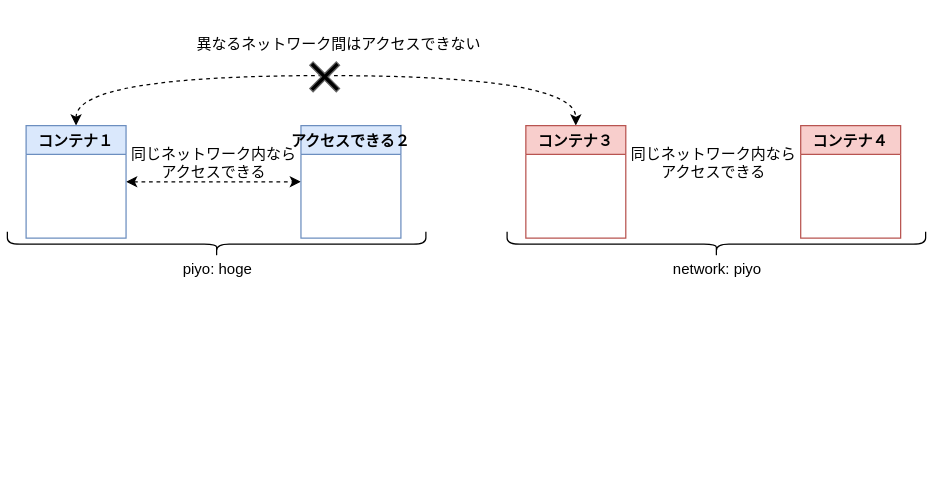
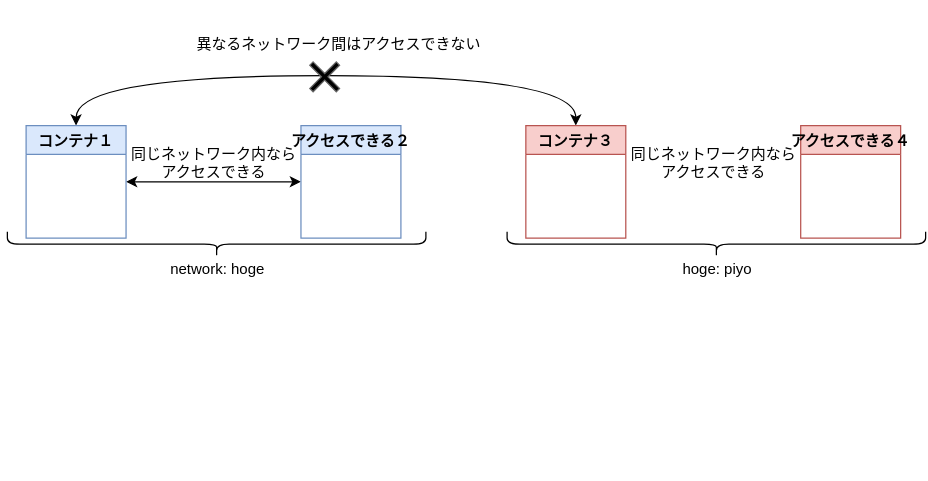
  <mxCell id="0" />
  <mxCell id="1" parent="0" />
  <mxCell id="2" value="" style="shape=curlyBracket;whiteSpace=wrap;html=1;rounded=1;flipH=1;rotation=90;" vertex="1" parent="1"><mxGeometry x="162.5" y="27.5" width="20" height="335" as="geometry" /></mxCell>
- <mxCell id="3" value="piyo: hoge" style="text;html=1;align=center;verticalAlign=middle;resizable=0;points=[];autosize=1;strokeColor=none;fillColor=none;" vertex="1" parent="1"><mxGeometry x="122.5" y="200" width="100" height="30" as="geometry" /></mxCell>
- <mxCell id="4" style="edgeStyle=orthogonalEdgeStyle;rounded=0;orthogonalLoop=1;jettySize=auto;html=1;exitX=1;exitY=0.5;exitDx=0;exitDy=0;entryX=0;entryY=0.5;entryDx=0;entryDy=0;startArrow=classic;startFill=1;dashed=1;" edge="1" parent="1" source="6" target="7"><mxGeometry relative="1" as="geometry" /></mxCell>
- <mxCell id="5" style="edgeStyle=orthogonalEdgeStyle;rounded=0;orthogonalLoop=1;jettySize=auto;html=1;exitX=0.5;exitY=0;exitDx=0;exitDy=0;entryX=0.5;entryY=0;entryDx=0;entryDy=0;startArrow=classic;startFill=1;curved=1;dashed=1;" edge="1" parent="1" source="6" target="11"><mxGeometry relative="1" as="geometry"><Array as="points"><mxPoint x="60" y="60" /><mxPoint x="460" y="60" /></Array></mxGeometry></mxCell>
+ <mxCell id="3" value="network: hoge" style="text;html=1;align=center;verticalAlign=middle;resizable=0;points=[];autosize=1;strokeColor=none;fillColor=none;" vertex="1" parent="1"><mxGeometry x="122.5" y="200" width="100" height="30" as="geometry" /></mxCell>
+ <mxCell id="4" style="edgeStyle=orthogonalEdgeStyle;rounded=0;orthogonalLoop=1;jettySize=auto;html=1;exitX=1;exitY=0.5;exitDx=0;exitDy=0;entryX=0;entryY=0.5;entryDx=0;entryDy=0;startArrow=classic;startFill=1;" edge="1" parent="1" source="6" target="7"><mxGeometry relative="1" as="geometry" /></mxCell>
+ <mxCell id="5" style="edgeStyle=orthogonalEdgeStyle;rounded=0;orthogonalLoop=1;jettySize=auto;html=1;exitX=0.5;exitY=0;exitDx=0;exitDy=0;entryX=0.5;entryY=0;entryDx=0;entryDy=0;startArrow=classic;startFill=1;curved=1;" edge="1" parent="1" source="6" target="11"><mxGeometry relative="1" as="geometry"><Array as="points"><mxPoint x="60" y="60" /><mxPoint x="460" y="60" /></Array></mxGeometry></mxCell>
  <mxCell id="6" value="コンテナ１" style="swimlane;fillColor=#dae8fc;strokeColor=#6c8ebf;" vertex="1" parent="1"><mxGeometry x="20" y="100" width="80" height="90" as="geometry" /></mxCell>
  <mxCell id="7" value="アクセスできる２" style="swimlane;fillColor=#dae8fc;strokeColor=#6c8ebf;" vertex="1" parent="1"><mxGeometry x="240" y="100" width="80" height="90" as="geometry" /></mxCell>
  <mxCell id="8" value="同じネットワーク内なら&lt;br&gt;アクセスできる" style="text;html=1;align=center;verticalAlign=middle;resizable=0;points=[];autosize=1;strokeColor=none;fillColor=none;" vertex="1" parent="1"><mxGeometry x="90" y="110" width="160" height="40" as="geometry" /></mxCell>
  <mxCell id="9" value="" style="shape=curlyBracket;whiteSpace=wrap;html=1;rounded=1;flipH=1;rotation=90;" vertex="1" parent="1"><mxGeometry x="562.5" y="27.5" width="20" height="335" as="geometry" /></mxCell>
- <mxCell id="10" value="network: piyo" style="text;html=1;align=center;verticalAlign=middle;resizable=0;points=[];autosize=1;strokeColor=none;fillColor=none;" vertex="1" parent="1"><mxGeometry x="527.5" y="200" width="90" height="30" as="geometry" /></mxCell>
+ <mxCell id="10" value="hoge: piyo" style="text;html=1;align=center;verticalAlign=middle;resizable=0;points=[];autosize=1;strokeColor=none;fillColor=none;" vertex="1" parent="1"><mxGeometry x="527.5" y="200" width="90" height="30" as="geometry" /></mxCell>
  <mxCell id="11" value="コンテナ３" style="swimlane;fillColor=#f8cecc;strokeColor=#b85450;" vertex="1" parent="1"><mxGeometry x="420" y="100" width="80" height="90" as="geometry" /></mxCell>
- <mxCell id="12" value="コンテナ４" style="swimlane;fillColor=#f8cecc;strokeColor=#b85450;" vertex="1" parent="1"><mxGeometry x="640" y="100" width="80" height="90" as="geometry" /></mxCell>
+ <mxCell id="12" value="アクセスできる４" style="swimlane;fillColor=#f8cecc;strokeColor=#b85450;" vertex="1" parent="1"><mxGeometry x="640" y="100" width="80" height="90" as="geometry" /></mxCell>
  <mxCell id="13" value="同じネットワーク内なら&lt;br&gt;アクセスできる" style="text;html=1;align=center;verticalAlign=middle;resizable=0;points=[];autosize=1;strokeColor=none;fillColor=none;" vertex="1" parent="1"><mxGeometry x="490" y="110" width="160" height="40" as="geometry" /></mxCell>
  <mxCell id="14" value="異なるネットワーク間はアクセスできない" style="text;html=1;align=center;verticalAlign=middle;resizable=0;points=[];autosize=1;strokeColor=none;fillColor=none;" vertex="1" parent="1"><mxGeometry x="145" y="20" width="250" height="30" as="geometry" /></mxCell>
  <mxCell id="15" value="" style="shape=cross;whiteSpace=wrap;html=1;size=0.125;rotation=45;fillColor=#000000;strokeColor=#666666;fontColor=#333333;" vertex="1" parent="1"><mxGeometry x="244" y="46" width="30" height="30" as="geometry" /></mxCell>
